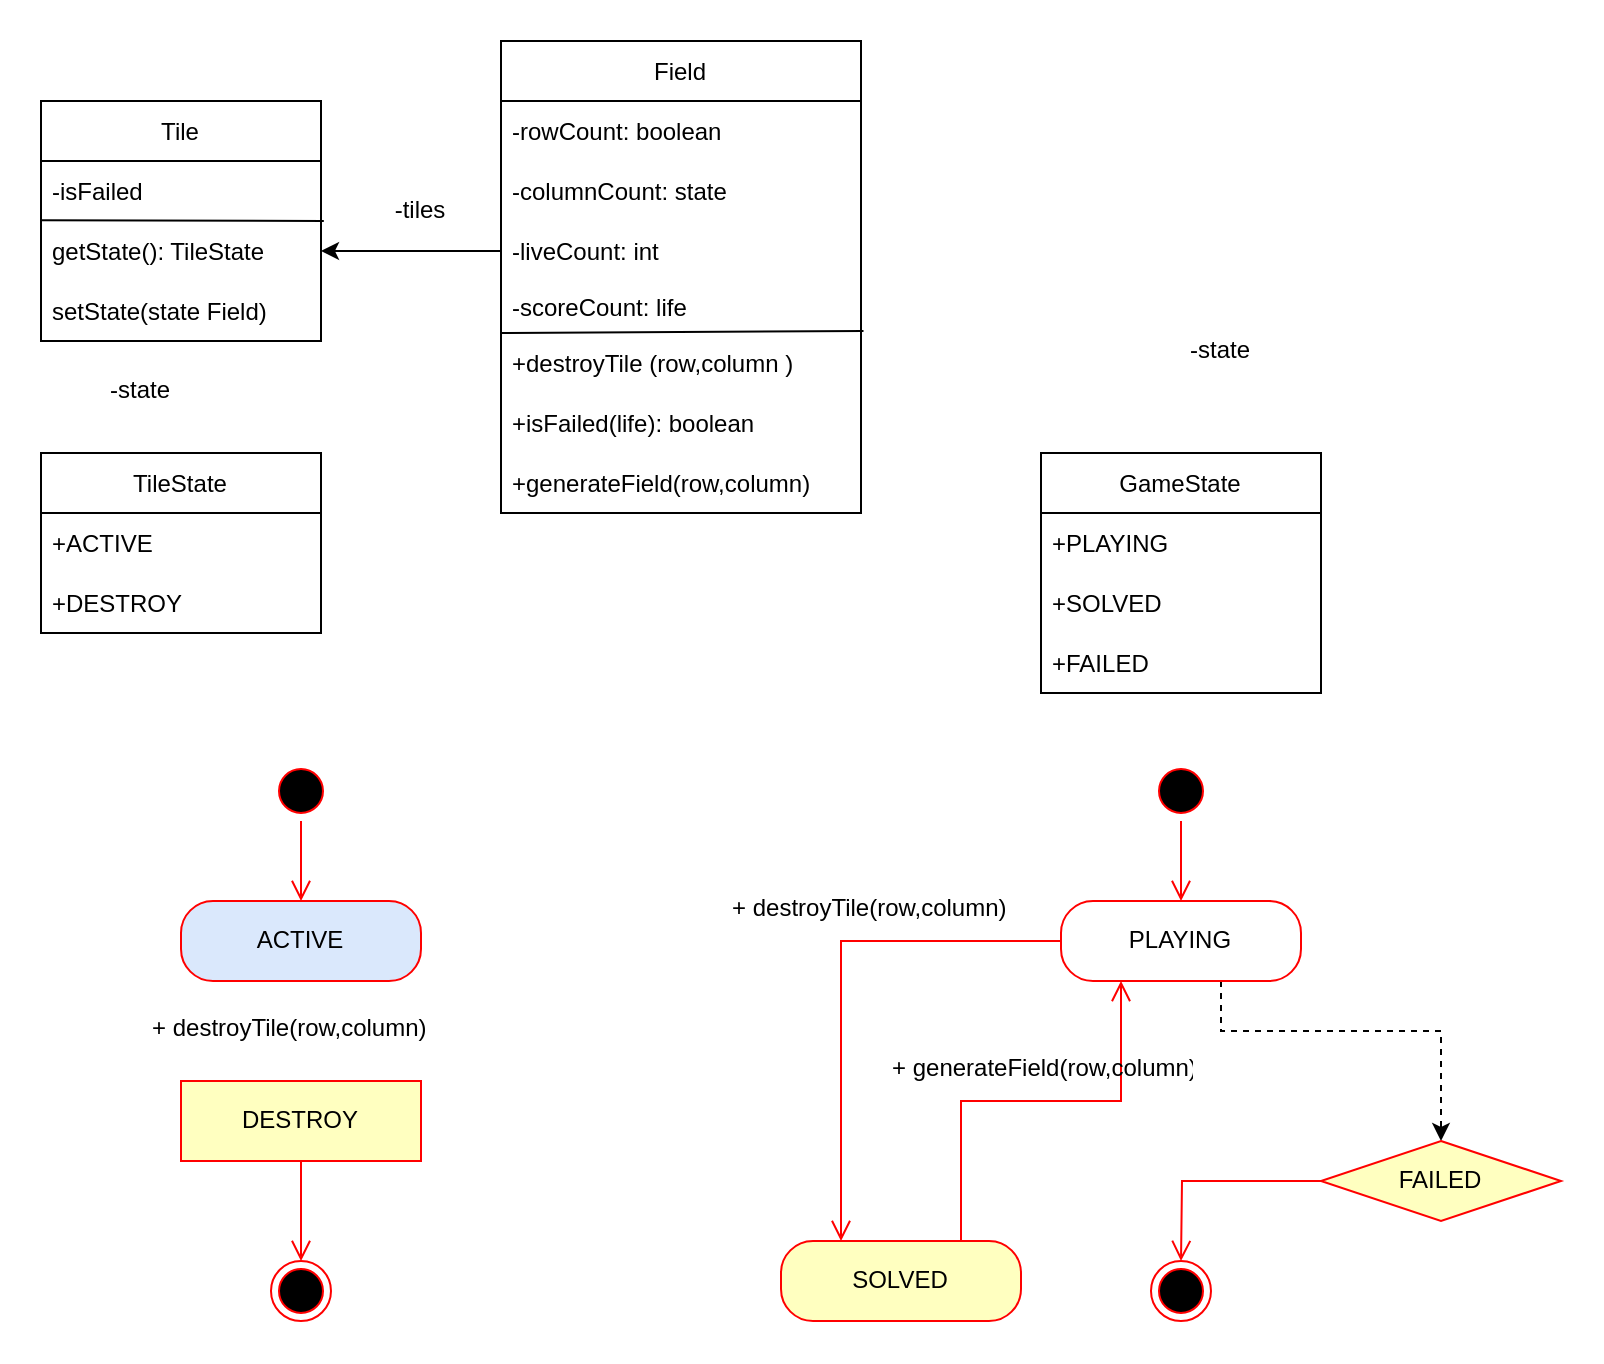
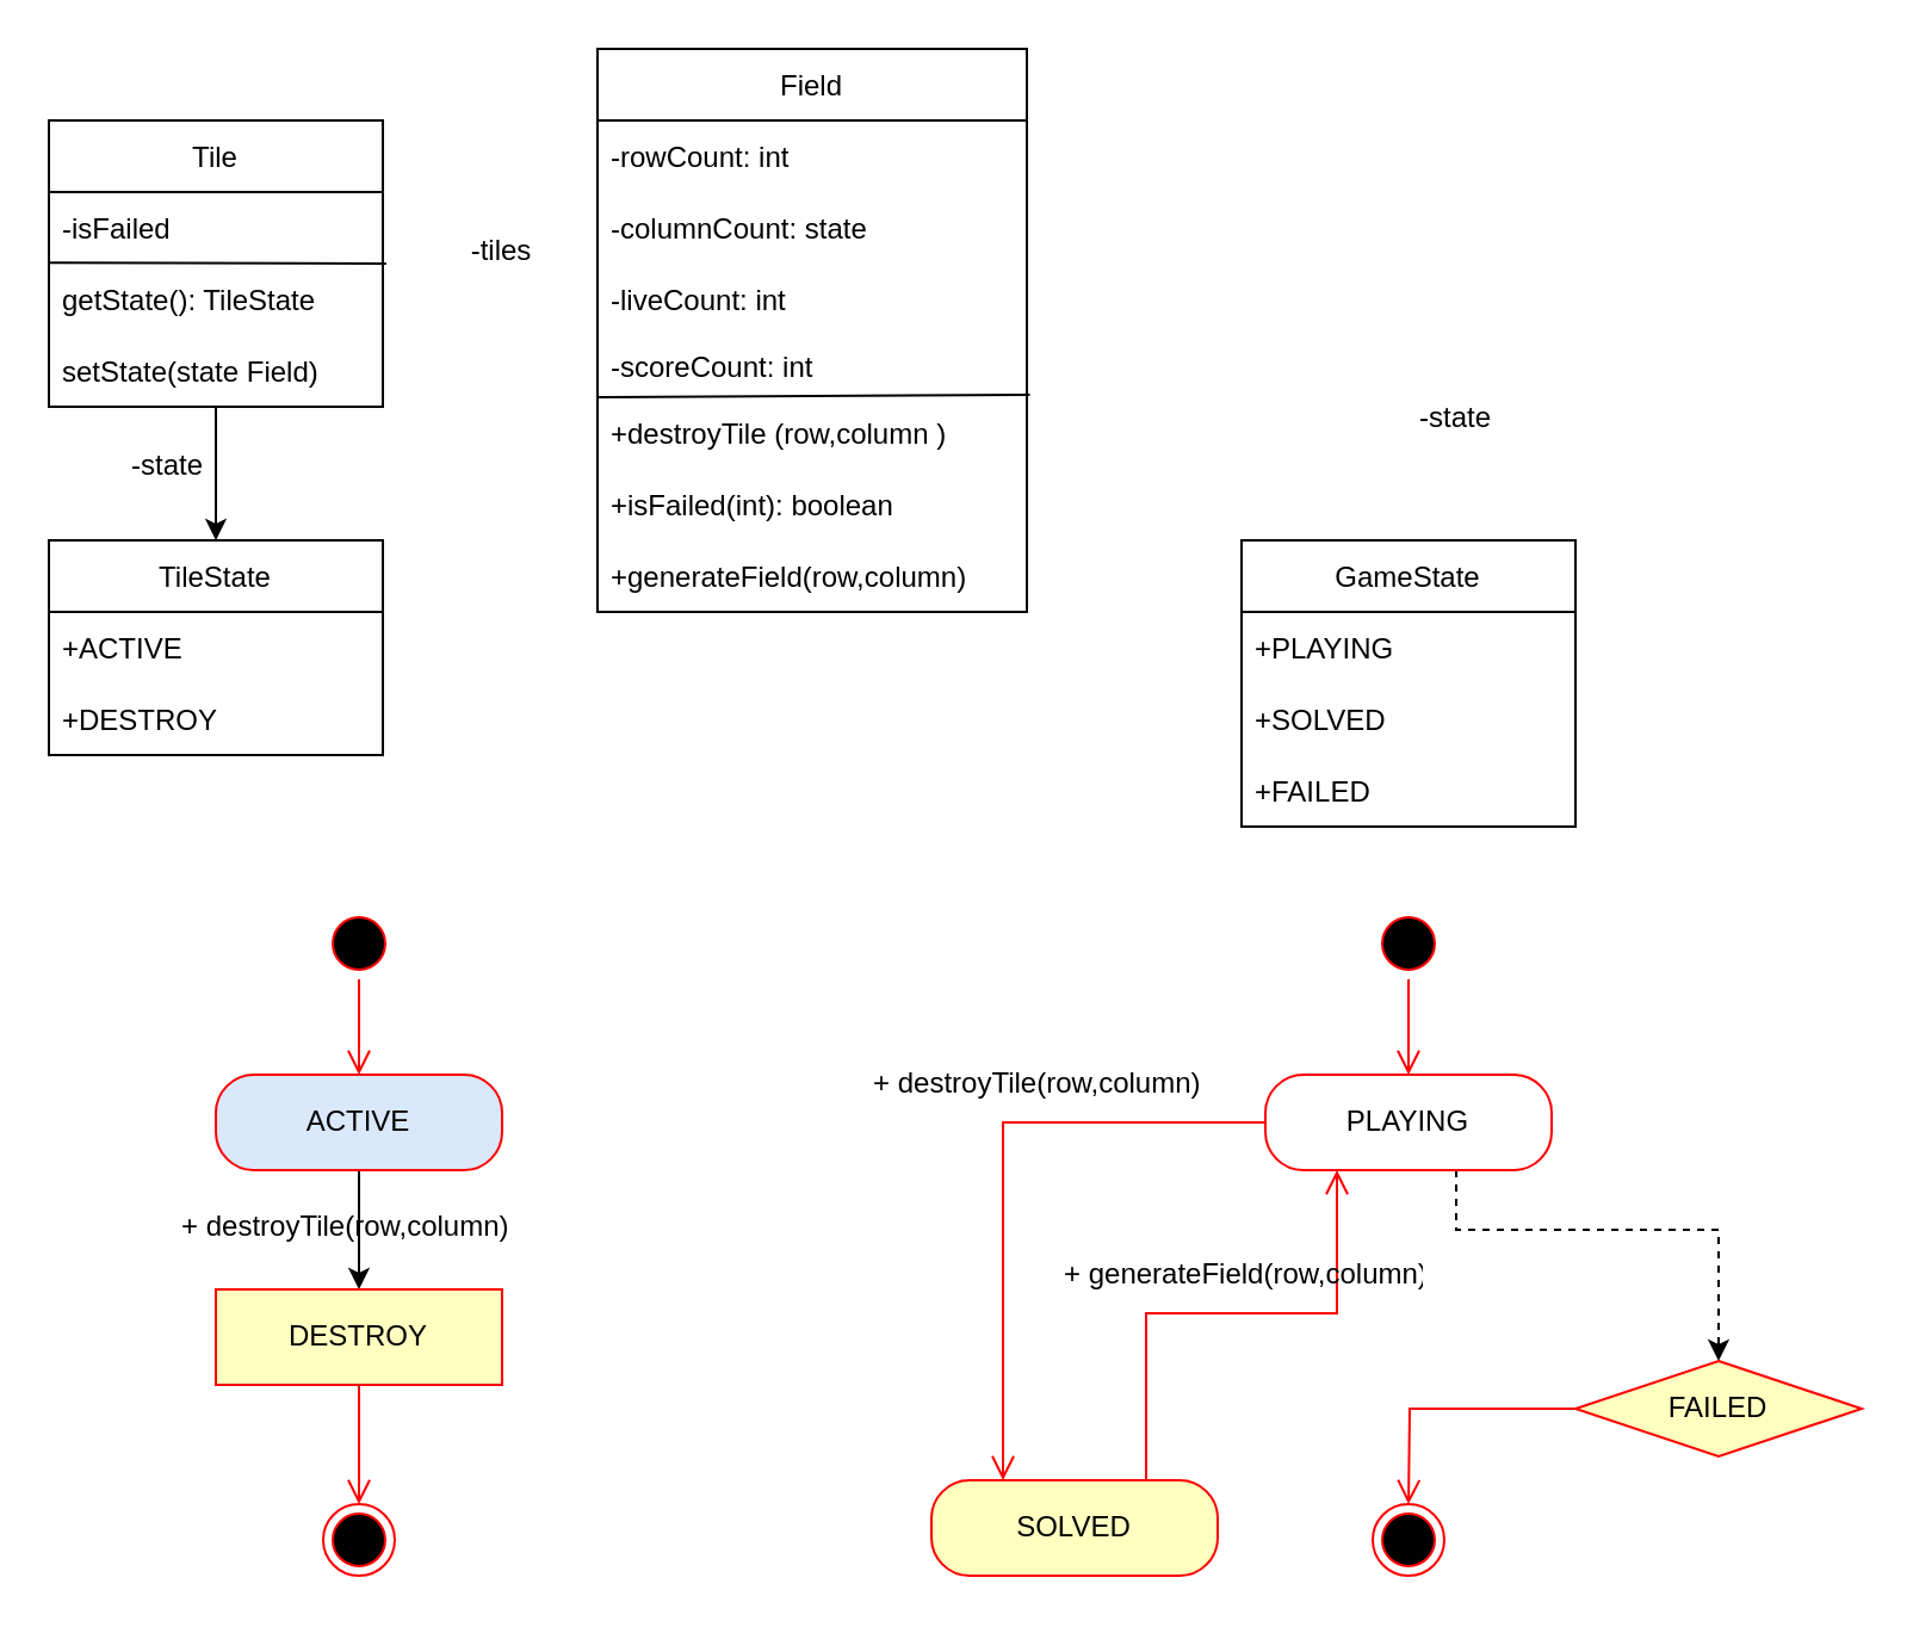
  <mxCell id="0" />
  <mxCell id="1" parent="0" />
  <mxCell id="2" value="Field" style="swimlane;fontStyle=0;childLayout=stackLayout;horizontal=1;startSize=30;horizontalStack=0;resizeParent=1;resizeParentMax=0;resizeLast=0;collapsible=1;marginBottom=0;" vertex="1" parent="1"><mxGeometry x="250" y="20" width="180" height="236" as="geometry" /></mxCell>
- <mxCell id="3" value="-rowCount: boolean" style="text;strokeColor=none;fillColor=none;align=left;verticalAlign=middle;spacingLeft=4;spacingRight=4;overflow=hidden;points=[[0,0.5],[1,0.5]];portConstraint=eastwest;rotatable=0;" vertex="1" parent="2"><mxGeometry y="30" width="180" height="30" as="geometry" /></mxCell>
+ <mxCell id="3" value="-rowCount: int" style="text;strokeColor=none;fillColor=none;align=left;verticalAlign=middle;spacingLeft=4;spacingRight=4;overflow=hidden;points=[[0,0.5],[1,0.5]];portConstraint=eastwest;rotatable=0;" vertex="1" parent="2"><mxGeometry y="30" width="180" height="30" as="geometry" /></mxCell>
  <mxCell id="4" value="-columnCount: state" style="text;strokeColor=none;fillColor=none;align=left;verticalAlign=middle;spacingLeft=4;spacingRight=4;overflow=hidden;points=[[0,0.5],[1,0.5]];portConstraint=eastwest;rotatable=0;" vertex="1" parent="2"><mxGeometry y="60" width="180" height="30" as="geometry" /></mxCell>
  <mxCell id="5" value="-liveCount: int" style="text;strokeColor=none;fillColor=none;align=left;verticalAlign=middle;spacingLeft=4;spacingRight=4;overflow=hidden;points=[[0,0.5],[1,0.5]];portConstraint=eastwest;rotatable=0;" vertex="1" parent="2"><mxGeometry y="90" width="180" height="30" as="geometry" /></mxCell>
- <mxCell id="6" value="-scoreCount: life" style="text;strokeColor=none;fillColor=none;align=left;verticalAlign=top;spacingLeft=4;spacingRight=4;overflow=hidden;rotatable=0;points=[[0,0.5],[1,0.5]];portConstraint=eastwest;" vertex="1" parent="2"><mxGeometry y="120" width="180" height="26" as="geometry" /></mxCell>
+ <mxCell id="6" value="-scoreCount: int" style="text;strokeColor=none;fillColor=none;align=left;verticalAlign=top;spacingLeft=4;spacingRight=4;overflow=hidden;rotatable=0;points=[[0,0.5],[1,0.5]];portConstraint=eastwest;" vertex="1" parent="2"><mxGeometry y="120" width="180" height="26" as="geometry" /></mxCell>
  <mxCell id="7" value="+destroyTile (row,column )" style="text;strokeColor=none;fillColor=none;align=left;verticalAlign=middle;spacingLeft=4;spacingRight=4;overflow=hidden;points=[[0,0.5],[1,0.5]];portConstraint=eastwest;rotatable=0;" vertex="1" parent="2"><mxGeometry y="146" width="180" height="30" as="geometry" /></mxCell>
- <mxCell id="8" value="+isFailed(life): boolean" style="text;strokeColor=none;fillColor=none;align=left;verticalAlign=middle;spacingLeft=4;spacingRight=4;overflow=hidden;points=[[0,0.5],[1,0.5]];portConstraint=eastwest;rotatable=0;" vertex="1" parent="2"><mxGeometry y="176" width="180" height="30" as="geometry" /></mxCell>
+ <mxCell id="8" value="+isFailed(int): boolean" style="text;strokeColor=none;fillColor=none;align=left;verticalAlign=middle;spacingLeft=4;spacingRight=4;overflow=hidden;points=[[0,0.5],[1,0.5]];portConstraint=eastwest;rotatable=0;" vertex="1" parent="2"><mxGeometry y="176" width="180" height="30" as="geometry" /></mxCell>
  <mxCell id="9" value="" style="endArrow=none;html=1;rounded=0;entryX=1.007;entryY=-0.033;entryDx=0;entryDy=0;entryPerimeter=0;exitX=0.002;exitY=0;exitDx=0;exitDy=0;exitPerimeter=0;" edge="1" parent="2" source="7" target="7"><mxGeometry width="50" height="50" relative="1" as="geometry"><mxPoint x="80" y="110" as="sourcePoint" /><mxPoint x="130" y="60" as="targetPoint" /></mxGeometry></mxCell>
  <mxCell id="10" value="+generateField(row,column)" style="text;strokeColor=none;fillColor=none;align=left;verticalAlign=middle;spacingLeft=4;spacingRight=4;overflow=hidden;points=[[0,0.5],[1,0.5]];portConstraint=eastwest;rotatable=0;" vertex="1" parent="2"><mxGeometry y="206" width="180" height="30" as="geometry" /></mxCell>
+ <mxCell id="11" style="edgeStyle=orthogonalEdgeStyle;rounded=0;orthogonalLoop=1;jettySize=auto;html=1;entryX=0.5;entryY=0;entryDx=0;entryDy=0;" edge="1" parent="1" source="12" target="17"><mxGeometry relative="1" as="geometry" /></mxCell>
  <mxCell id="12" value="Tile" style="swimlane;fontStyle=0;childLayout=stackLayout;horizontal=1;startSize=30;horizontalStack=0;resizeParent=1;resizeParentMax=0;resizeLast=0;collapsible=1;marginBottom=0;" vertex="1" parent="1"><mxGeometry x="20" y="50" width="140" height="120" as="geometry" /></mxCell>
  <mxCell id="13" value="-isFailed" style="text;strokeColor=none;fillColor=none;align=left;verticalAlign=middle;spacingLeft=4;spacingRight=4;overflow=hidden;points=[[0,0.5],[1,0.5]];portConstraint=eastwest;rotatable=0;" vertex="1" parent="12"><mxGeometry y="30" width="140" height="30" as="geometry" /></mxCell>
  <mxCell id="14" value="" style="endArrow=none;html=1;rounded=0;entryX=1.01;entryY=0;entryDx=0;entryDy=0;entryPerimeter=0;exitX=-0.002;exitY=-0.011;exitDx=0;exitDy=0;exitPerimeter=0;" edge="1" parent="12" source="15" target="15"><mxGeometry width="50" height="50" relative="1" as="geometry"><mxPoint x="10" y="90" as="sourcePoint" /><mxPoint x="60" y="40" as="targetPoint" /></mxGeometry></mxCell>
  <mxCell id="15" value="getState(): TileState" style="text;strokeColor=none;fillColor=none;align=left;verticalAlign=middle;spacingLeft=4;spacingRight=4;overflow=hidden;points=[[0,0.5],[1,0.5]];portConstraint=eastwest;rotatable=0;" vertex="1" parent="12"><mxGeometry y="60" width="140" height="30" as="geometry" /></mxCell>
  <mxCell id="16" value="setState(state Field)" style="text;strokeColor=none;fillColor=none;align=left;verticalAlign=middle;spacingLeft=4;spacingRight=4;overflow=hidden;points=[[0,0.5],[1,0.5]];portConstraint=eastwest;rotatable=0;" vertex="1" parent="12"><mxGeometry y="90" width="140" height="30" as="geometry" /></mxCell>
  <mxCell id="17" value="TileState" style="swimlane;fontStyle=0;childLayout=stackLayout;horizontal=1;startSize=30;horizontalStack=0;resizeParent=1;resizeParentMax=0;resizeLast=0;collapsible=1;marginBottom=0;" vertex="1" parent="1"><mxGeometry x="20" y="226" width="140" height="90" as="geometry" /></mxCell>
  <mxCell id="18" value="+ACTIVE" style="text;strokeColor=none;fillColor=none;align=left;verticalAlign=middle;spacingLeft=4;spacingRight=4;overflow=hidden;points=[[0,0.5],[1,0.5]];portConstraint=eastwest;rotatable=0;" vertex="1" parent="17"><mxGeometry y="30" width="140" height="30" as="geometry" /></mxCell>
  <mxCell id="19" value="+DESTROY" style="text;strokeColor=none;fillColor=none;align=left;verticalAlign=middle;spacingLeft=4;spacingRight=4;overflow=hidden;points=[[0,0.5],[1,0.5]];portConstraint=eastwest;rotatable=0;" vertex="1" parent="17"><mxGeometry y="60" width="140" height="30" as="geometry" /></mxCell>
- <mxCell id="20" style="edgeStyle=orthogonalEdgeStyle;rounded=0;orthogonalLoop=1;jettySize=auto;html=1;entryX=1;entryY=0.5;entryDx=0;entryDy=0;" edge="1" parent="1" source="5" target="15"><mxGeometry relative="1" as="geometry" /></mxCell>
  <mxCell id="21" value="GameState" style="swimlane;fontStyle=0;childLayout=stackLayout;horizontal=1;startSize=30;horizontalStack=0;resizeParent=1;resizeParentMax=0;resizeLast=0;collapsible=1;marginBottom=0;" vertex="1" parent="1"><mxGeometry x="520" y="226" width="140" height="120" as="geometry" /></mxCell>
  <mxCell id="22" value="+PLAYING" style="text;strokeColor=none;fillColor=none;align=left;verticalAlign=middle;spacingLeft=4;spacingRight=4;overflow=hidden;points=[[0,0.5],[1,0.5]];portConstraint=eastwest;rotatable=0;" vertex="1" parent="21"><mxGeometry y="30" width="140" height="30" as="geometry" /></mxCell>
  <mxCell id="23" value="+SOLVED" style="text;strokeColor=none;fillColor=none;align=left;verticalAlign=middle;spacingLeft=4;spacingRight=4;overflow=hidden;points=[[0,0.5],[1,0.5]];portConstraint=eastwest;rotatable=0;" vertex="1" parent="21"><mxGeometry y="60" width="140" height="30" as="geometry" /></mxCell>
  <mxCell id="24" value="+FAILED" style="text;strokeColor=none;fillColor=none;align=left;verticalAlign=middle;spacingLeft=4;spacingRight=4;overflow=hidden;points=[[0,0.5],[1,0.5]];portConstraint=eastwest;rotatable=0;" vertex="1" parent="21"><mxGeometry y="90" width="140" height="30" as="geometry" /></mxCell>
  <mxCell id="25" value="" style="ellipse;html=1;shape=startState;fillColor=#000000;strokeColor=#ff0000;" vertex="1" parent="1"><mxGeometry x="575" y="380" width="30" height="30" as="geometry" /></mxCell>
  <mxCell id="26" value="" style="edgeStyle=orthogonalEdgeStyle;html=1;verticalAlign=bottom;endArrow=open;endSize=8;strokeColor=#ff0000;rounded=0;" edge="1" source="25" parent="1"><mxGeometry relative="1" as="geometry"><mxPoint x="590" y="450" as="targetPoint" /></mxGeometry></mxCell>
  <mxCell id="27" style="edgeStyle=orthogonalEdgeStyle;rounded=0;orthogonalLoop=1;jettySize=auto;html=1;dashed=1;" edge="1" parent="1" source="28" target="32"><mxGeometry relative="1" as="geometry"><Array as="points"><mxPoint x="610" y="515" /><mxPoint x="720" y="515" /></Array></mxGeometry></mxCell>
  <mxCell id="28" value="PLAYING" style="rounded=1;whiteSpace=wrap;html=1;arcSize=40;fontColor=#000000;fillColor=#ffffff;strokeColor=#ff0000;" vertex="1" parent="1"><mxGeometry x="530" y="450" width="120" height="40" as="geometry" /></mxCell>
  <mxCell id="29" value="" style="edgeStyle=orthogonalEdgeStyle;html=1;verticalAlign=bottom;endArrow=open;endSize=8;strokeColor=#ff0000;rounded=0;entryX=0.25;entryY=0;entryDx=0;entryDy=0;" edge="1" source="28" parent="1" target="30"><mxGeometry relative="1" as="geometry"><mxPoint x="590" y="550" as="targetPoint" /><Array as="points"><mxPoint x="420" y="470" /></Array></mxGeometry></mxCell>
  <mxCell id="30" value="SOLVED" style="rounded=1;whiteSpace=wrap;html=1;arcSize=40;fontColor=#000000;fillColor=#ffffc0;strokeColor=#ff0000;" vertex="1" parent="1"><mxGeometry x="390" y="620" width="120" height="40" as="geometry" /></mxCell>
  <mxCell id="31" value="" style="edgeStyle=orthogonalEdgeStyle;html=1;verticalAlign=bottom;endArrow=open;endSize=8;strokeColor=#ff0000;rounded=0;" edge="1" source="30" parent="1" target="28"><mxGeometry relative="1" as="geometry"><mxPoint x="480" y="640" as="targetPoint" /><Array as="points"><mxPoint x="480" y="550" /><mxPoint x="560" y="550" /></Array></mxGeometry></mxCell>
  <mxCell id="32" value="FAILED" style="rhombus;whiteSpace=wrap;html=1;arcSize=40;fontColor=#000000;fillColor=#ffffc0;strokeColor=#ff0000;" vertex="1" parent="1"><mxGeometry x="660" y="570" width="120" height="40" as="geometry" /></mxCell>
  <mxCell id="33" value="" style="edgeStyle=orthogonalEdgeStyle;html=1;verticalAlign=bottom;endArrow=open;endSize=8;strokeColor=#ff0000;rounded=0;" edge="1" source="32" parent="1"><mxGeometry relative="1" as="geometry"><mxPoint x="590" y="630" as="targetPoint" /></mxGeometry></mxCell>
  <mxCell id="34" value="" style="ellipse;html=1;shape=endState;fillColor=#000000;strokeColor=#ff0000;" vertex="1" parent="1"><mxGeometry x="575" y="630" width="30" height="30" as="geometry" /></mxCell>
  <mxCell id="35" value="" style="ellipse;html=1;shape=startState;fillColor=#000000;strokeColor=#ff0000;" vertex="1" parent="1"><mxGeometry x="135" y="380" width="30" height="30" as="geometry" /></mxCell>
  <mxCell id="36" value="" style="edgeStyle=orthogonalEdgeStyle;html=1;verticalAlign=bottom;endArrow=open;endSize=8;strokeColor=#ff0000;rounded=0;" edge="1" parent="1" source="35"><mxGeometry relative="1" as="geometry"><mxPoint x="150" y="450" as="targetPoint" /></mxGeometry></mxCell>
+ <mxCell id="37" style="edgeStyle=orthogonalEdgeStyle;rounded=0;orthogonalLoop=1;jettySize=auto;html=1;" edge="1" parent="1" source="38" target="39"><mxGeometry relative="1" as="geometry"><Array as="points"><mxPoint x="150" y="510" /><mxPoint x="150" y="510" /></Array></mxGeometry></mxCell>
  <mxCell id="38" value="ACTIVE" style="rounded=1;whiteSpace=wrap;html=1;arcSize=40;fontColor=#000000;fillColor=#dae8fc;strokeColor=#ff0000;" vertex="1" parent="1"><mxGeometry x="90" y="450" width="120" height="40" as="geometry" /></mxCell>
  <mxCell id="39" value="DESTROY" style="whiteSpace=wrap;html=1;arcSize=40;fontColor=#000000;fillColor=#ffffc0;strokeColor=#ff0000;rounded=0;" vertex="1" parent="1"><mxGeometry x="90" y="540" width="120" height="40" as="geometry" /></mxCell>
  <mxCell id="40" value="" style="edgeStyle=orthogonalEdgeStyle;html=1;verticalAlign=bottom;endArrow=open;endSize=8;strokeColor=#ff0000;rounded=0;" edge="1" parent="1" source="39"><mxGeometry relative="1" as="geometry"><mxPoint x="150" y="630" as="targetPoint" /></mxGeometry></mxCell>
  <mxCell id="41" value="" style="ellipse;html=1;shape=endState;fillColor=#000000;strokeColor=#ff0000;" vertex="1" parent="1"><mxGeometry x="135" y="630" width="30" height="30" as="geometry" /></mxCell>
  <mxCell id="42" value="-tiles" style="text;html=1;strokeColor=none;fillColor=none;align=center;verticalAlign=middle;whiteSpace=wrap;rounded=0;" vertex="1" parent="1"><mxGeometry x="180" y="90" width="60" height="30" as="geometry" /></mxCell>
  <mxCell id="43" value="-state" style="text;html=1;strokeColor=none;fillColor=none;align=center;verticalAlign=middle;whiteSpace=wrap;rounded=0;" vertex="1" parent="1"><mxGeometry x="40" y="180" width="60" height="30" as="geometry" /></mxCell>
  <mxCell id="44" value="-state" style="text;html=1;strokeColor=none;fillColor=none;align=center;verticalAlign=middle;whiteSpace=wrap;rounded=0;" vertex="1" parent="1"><mxGeometry x="580" y="160" width="60" height="30" as="geometry" /></mxCell>
  <mxCell id="45" value="+ destroyTile(row,column)" style="text;strokeColor=none;fillColor=none;align=left;verticalAlign=top;spacingLeft=4;spacingRight=4;overflow=hidden;rotatable=0;points=[[0,0.5],[1,0.5]];portConstraint=eastwest;" vertex="1" parent="1"><mxGeometry x="360" y="440" width="160" height="26" as="geometry" /></mxCell>
  <mxCell id="46" value="+ generateField(row,column)" style="text;strokeColor=none;fillColor=none;align=left;verticalAlign=top;spacingLeft=4;spacingRight=4;overflow=hidden;rotatable=0;points=[[0,0.5],[1,0.5]];portConstraint=eastwest;" vertex="1" parent="1"><mxGeometry x="440" y="520" width="160" height="26" as="geometry" /></mxCell>
  <mxCell id="47" value="+ destroyTile(row,column)" style="text;strokeColor=none;fillColor=none;align=left;verticalAlign=top;spacingLeft=4;spacingRight=4;overflow=hidden;rotatable=0;points=[[0,0.5],[1,0.5]];portConstraint=eastwest;" vertex="1" parent="1"><mxGeometry x="70" y="500" width="160" height="26" as="geometry" /></mxCell>
